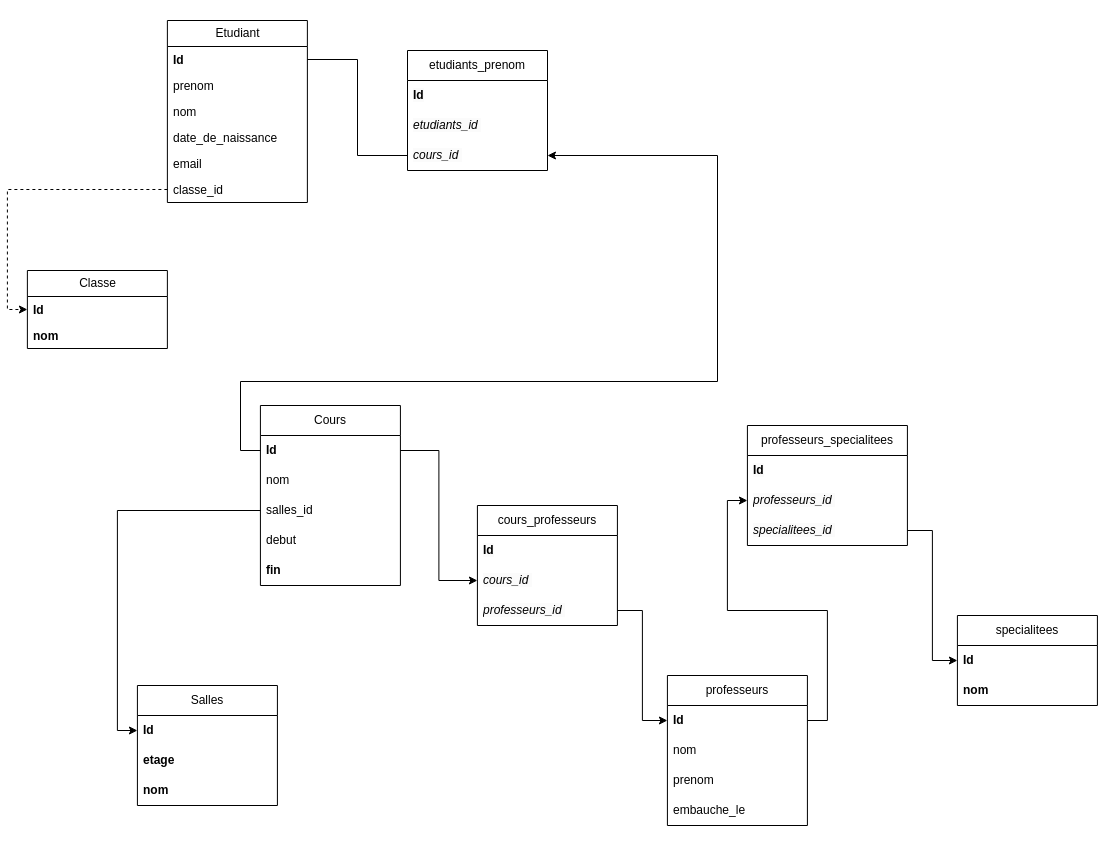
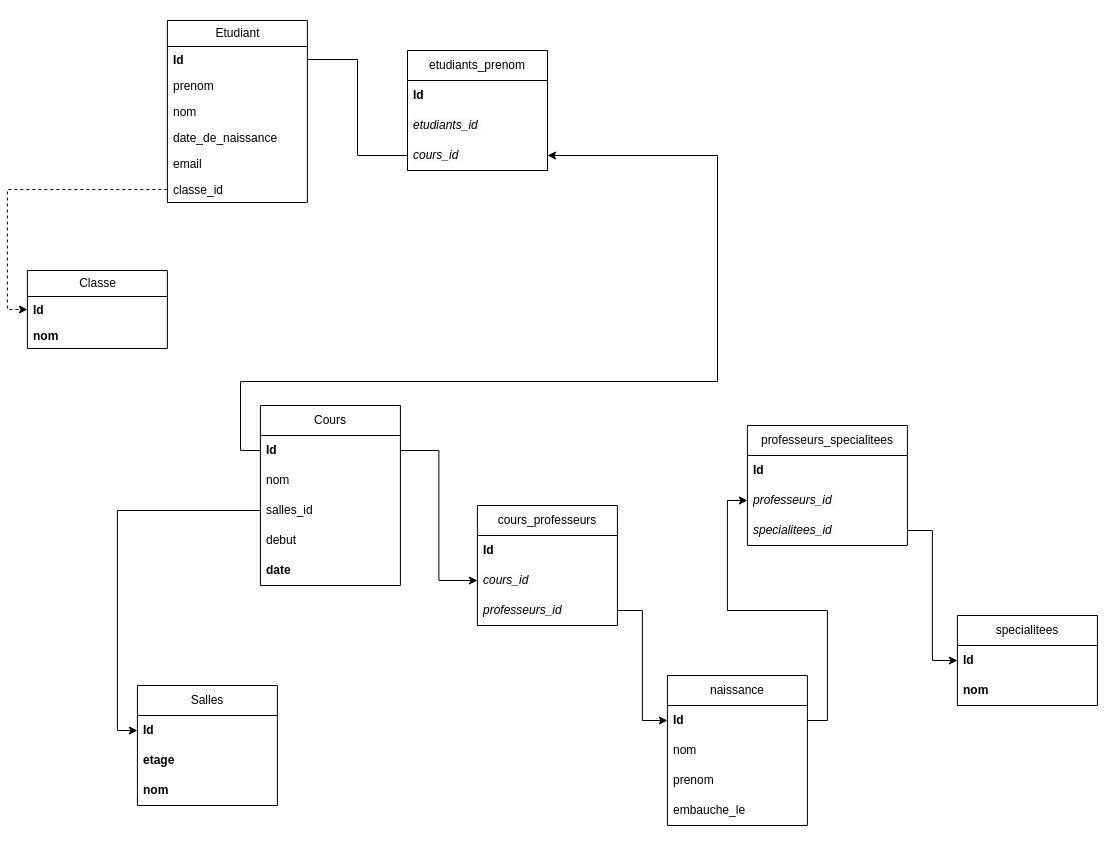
  <mxCell id="0" />
  <mxCell id="1" parent="0" />
  <mxCell id="2" value="Etudiant" style="swimlane;fontStyle=0;childLayout=stackLayout;horizontal=1;startSize=26;fillColor=none;horizontalStack=0;resizeParent=1;resizeParentMax=0;resizeLast=0;collapsible=1;marginBottom=0;html=1;" parent="1" vertex="1"><mxGeometry x="160.89" y="20" width="140" height="182" as="geometry" /></mxCell>
  <mxCell id="3" value="&lt;b&gt;Id&lt;span style=&quot;white-space: pre;&quot;&gt;&#09;&lt;/span&gt;&lt;/b&gt;" style="text;strokeColor=none;fillColor=none;align=left;verticalAlign=top;spacingLeft=4;spacingRight=4;overflow=hidden;rotatable=0;points=[[0,0.5],[1,0.5]];portConstraint=eastwest;whiteSpace=wrap;html=1;" parent="2" vertex="1"><mxGeometry y="26" width="140" height="26" as="geometry" /></mxCell>
  <mxCell id="4" value="prenom" style="text;strokeColor=none;fillColor=none;align=left;verticalAlign=top;spacingLeft=4;spacingRight=4;overflow=hidden;rotatable=0;points=[[0,0.5],[1,0.5]];portConstraint=eastwest;whiteSpace=wrap;html=1;" parent="2" vertex="1"><mxGeometry y="52" width="140" height="26" as="geometry" /></mxCell>
  <mxCell id="5" value="nom" style="text;strokeColor=none;fillColor=none;align=left;verticalAlign=top;spacingLeft=4;spacingRight=4;overflow=hidden;rotatable=0;points=[[0,0.5],[1,0.5]];portConstraint=eastwest;whiteSpace=wrap;html=1;" parent="2" vertex="1"><mxGeometry y="78" width="140" height="26" as="geometry" /></mxCell>
  <mxCell id="6" value="date_de_naissance" style="text;strokeColor=none;fillColor=none;align=left;verticalAlign=top;spacingLeft=4;spacingRight=4;overflow=hidden;rotatable=0;points=[[0,0.5],[1,0.5]];portConstraint=eastwest;whiteSpace=wrap;html=1;" parent="2" vertex="1"><mxGeometry y="104" width="140" height="26" as="geometry" /></mxCell>
  <mxCell id="7" value="email" style="text;strokeColor=none;fillColor=none;align=left;verticalAlign=top;spacingLeft=4;spacingRight=4;overflow=hidden;rotatable=0;points=[[0,0.5],[1,0.5]];portConstraint=eastwest;whiteSpace=wrap;html=1;" parent="2" vertex="1"><mxGeometry y="130" width="140" height="26" as="geometry" /></mxCell>
  <mxCell id="8" value="classe_id" style="text;strokeColor=none;fillColor=none;align=left;verticalAlign=top;spacingLeft=4;spacingRight=4;overflow=hidden;rotatable=0;points=[[0,0.5],[1,0.5]];portConstraint=eastwest;whiteSpace=wrap;html=1;" parent="2" vertex="1"><mxGeometry y="156" width="140" height="26" as="geometry" /></mxCell>
  <mxCell id="9" value="Classe" style="swimlane;fontStyle=0;childLayout=stackLayout;horizontal=1;startSize=26;fillColor=none;horizontalStack=0;resizeParent=1;resizeParentMax=0;resizeLast=0;collapsible=1;marginBottom=0;html=1;" parent="1" vertex="1"><mxGeometry x="20.89" y="270" width="140" height="78" as="geometry" /></mxCell>
  <mxCell id="10" value="&lt;b&gt;Id&lt;span style=&quot;white-space: pre;&quot;&gt;&#09;&lt;/span&gt;&lt;/b&gt;" style="text;strokeColor=none;fillColor=none;align=left;verticalAlign=top;spacingLeft=4;spacingRight=4;overflow=hidden;rotatable=0;points=[[0,0.5],[1,0.5]];portConstraint=eastwest;whiteSpace=wrap;html=1;" parent="9" vertex="1"><mxGeometry y="26" width="140" height="26" as="geometry" /></mxCell>
  <mxCell id="11" value="&lt;b&gt;nom&lt;/b&gt;" style="text;strokeColor=none;fillColor=none;align=left;verticalAlign=top;spacingLeft=4;spacingRight=4;overflow=hidden;rotatable=0;points=[[0,0.5],[1,0.5]];portConstraint=eastwest;whiteSpace=wrap;html=1;" parent="9" vertex="1"><mxGeometry y="52" width="140" height="26" as="geometry" /></mxCell>
  <mxCell id="12" value="etudiants_prenom" style="swimlane;fontStyle=0;childLayout=stackLayout;horizontal=1;startSize=30;horizontalStack=0;resizeParent=1;resizeParentMax=0;resizeLast=0;collapsible=1;marginBottom=0;whiteSpace=wrap;html=1;" parent="1" vertex="1"><mxGeometry x="401" y="50" width="140" height="120" as="geometry" /></mxCell>
  <mxCell id="13" value="&lt;meta charset=&quot;utf-8&quot;&gt;&lt;span style=&quot;color: rgb(0, 0, 0); font-family: Helvetica; font-size: 12px; font-style: normal; font-variant-ligatures: normal; font-variant-caps: normal; font-weight: 700; letter-spacing: normal; orphans: 2; text-align: left; text-indent: 0px; text-transform: none; widows: 2; word-spacing: 0px; -webkit-text-stroke-width: 0px; background-color: rgb(251, 251, 251); text-decoration-thickness: initial; text-decoration-style: initial; text-decoration-color: initial; float: none; display: inline !important;&quot;&gt;Id&lt;/span&gt;" style="text;strokeColor=none;fillColor=none;align=left;verticalAlign=middle;spacingLeft=4;spacingRight=4;overflow=hidden;points=[[0,0.5],[1,0.5]];portConstraint=eastwest;rotatable=0;whiteSpace=wrap;html=1;fontStyle=1" parent="12" vertex="1"><mxGeometry y="30" width="140" height="30" as="geometry" /></mxCell>
  <mxCell id="14" value="&lt;span style=&quot;color: rgb(0, 0, 0); font-family: Helvetica; font-size: 12px; font-variant-ligatures: normal; font-variant-caps: normal; letter-spacing: normal; orphans: 2; text-align: left; text-indent: 0px; text-transform: none; widows: 2; word-spacing: 0px; -webkit-text-stroke-width: 0px; background-color: rgb(251, 251, 251); text-decoration-thickness: initial; text-decoration-style: initial; text-decoration-color: initial; float: none; display: inline !important;&quot;&gt;etudiants_id&amp;nbsp;&lt;/span&gt;" style="text;strokeColor=none;fillColor=none;align=left;verticalAlign=middle;spacingLeft=4;spacingRight=4;overflow=hidden;points=[[0,0.5],[1,0.5]];portConstraint=eastwest;rotatable=0;whiteSpace=wrap;html=1;fontStyle=2" parent="12" vertex="1"><mxGeometry y="60" width="140" height="30" as="geometry" /></mxCell>
  <mxCell id="15" value="&lt;span style=&quot;color: rgb(0, 0, 0); font-family: Helvetica; font-size: 12px; font-variant-ligatures: normal; font-variant-caps: normal; letter-spacing: normal; orphans: 2; text-align: left; text-indent: 0px; text-transform: none; widows: 2; word-spacing: 0px; -webkit-text-stroke-width: 0px; background-color: rgb(251, 251, 251); text-decoration-thickness: initial; text-decoration-style: initial; text-decoration-color: initial; float: none; display: inline !important;&quot;&gt;cours_id&amp;nbsp;&lt;/span&gt;" style="text;strokeColor=none;fillColor=none;align=left;verticalAlign=middle;spacingLeft=4;spacingRight=4;overflow=hidden;points=[[0,0.5],[1,0.5]];portConstraint=eastwest;rotatable=0;whiteSpace=wrap;html=1;fontStyle=2" parent="12" vertex="1"><mxGeometry y="90" width="140" height="30" as="geometry" /></mxCell>
  <mxCell id="16" value="Cours" style="swimlane;fontStyle=0;childLayout=stackLayout;horizontal=1;startSize=30;horizontalStack=0;resizeParent=1;resizeParentMax=0;resizeLast=0;collapsible=1;marginBottom=0;whiteSpace=wrap;html=1;" parent="1" vertex="1"><mxGeometry x="253.91" y="405" width="140" height="180" as="geometry" /></mxCell>
  <mxCell id="17" value="Id" style="text;strokeColor=none;fillColor=none;align=left;verticalAlign=middle;spacingLeft=4;spacingRight=4;overflow=hidden;points=[[0,0.5],[1,0.5]];portConstraint=eastwest;rotatable=0;whiteSpace=wrap;html=1;fontStyle=1" parent="16" vertex="1"><mxGeometry y="30" width="140" height="30" as="geometry" /></mxCell>
  <mxCell id="18" value="nom" style="text;strokeColor=none;fillColor=none;align=left;verticalAlign=middle;spacingLeft=4;spacingRight=4;overflow=hidden;points=[[0,0.5],[1,0.5]];portConstraint=eastwest;rotatable=0;whiteSpace=wrap;html=1;fontStyle=0" parent="16" vertex="1"><mxGeometry y="60" width="140" height="30" as="geometry" /></mxCell>
  <mxCell id="19" value="salles_id" style="text;strokeColor=none;fillColor=none;align=left;verticalAlign=middle;spacingLeft=4;spacingRight=4;overflow=hidden;points=[[0,0.5],[1,0.5]];portConstraint=eastwest;rotatable=0;whiteSpace=wrap;html=1;fontStyle=0" parent="16" vertex="1"><mxGeometry y="90" width="140" height="30" as="geometry" /></mxCell>
  <mxCell id="20" value="debut" style="text;strokeColor=none;fillColor=none;align=left;verticalAlign=middle;spacingLeft=4;spacingRight=4;overflow=hidden;points=[[0,0.5],[1,0.5]];portConstraint=eastwest;rotatable=0;whiteSpace=wrap;html=1;fontStyle=0" parent="16" vertex="1"><mxGeometry y="120" width="140" height="30" as="geometry" /></mxCell>
- <mxCell id="21" value="fin" style="text;strokeColor=none;fillColor=none;align=left;verticalAlign=middle;spacingLeft=4;spacingRight=4;overflow=hidden;points=[[0,0.5],[1,0.5]];portConstraint=eastwest;rotatable=0;whiteSpace=wrap;html=1;fontStyle=1" parent="16" vertex="1"><mxGeometry y="150" width="140" height="30" as="geometry" /></mxCell>
- <mxCell id="22" value="professeurs" style="swimlane;fontStyle=0;childLayout=stackLayout;horizontal=1;startSize=30;horizontalStack=0;resizeParent=1;resizeParentMax=0;resizeLast=0;collapsible=1;marginBottom=0;whiteSpace=wrap;html=1;" parent="1" vertex="1"><mxGeometry x="660.91" y="675" width="140" height="150" as="geometry" /></mxCell>
+ <mxCell id="21" value="date" style="text;strokeColor=none;fillColor=none;align=left;verticalAlign=middle;spacingLeft=4;spacingRight=4;overflow=hidden;points=[[0,0.5],[1,0.5]];portConstraint=eastwest;rotatable=0;whiteSpace=wrap;html=1;fontStyle=1" parent="16" vertex="1"><mxGeometry y="150" width="140" height="30" as="geometry" /></mxCell>
+ <mxCell id="22" value="naissance" style="swimlane;fontStyle=0;childLayout=stackLayout;horizontal=1;startSize=30;horizontalStack=0;resizeParent=1;resizeParentMax=0;resizeLast=0;collapsible=1;marginBottom=0;whiteSpace=wrap;html=1;" parent="1" vertex="1"><mxGeometry x="660.91" y="675" width="140" height="150" as="geometry" /></mxCell>
  <mxCell id="23" value="Id" style="text;strokeColor=none;fillColor=none;align=left;verticalAlign=middle;spacingLeft=4;spacingRight=4;overflow=hidden;points=[[0,0.5],[1,0.5]];portConstraint=eastwest;rotatable=0;whiteSpace=wrap;html=1;fontStyle=1" parent="22" vertex="1"><mxGeometry y="30" width="140" height="30" as="geometry" /></mxCell>
  <mxCell id="24" value="nom" style="text;strokeColor=none;fillColor=none;align=left;verticalAlign=middle;spacingLeft=4;spacingRight=4;overflow=hidden;points=[[0,0.5],[1,0.5]];portConstraint=eastwest;rotatable=0;whiteSpace=wrap;html=1;fontStyle=0" parent="22" vertex="1"><mxGeometry y="60" width="140" height="30" as="geometry" /></mxCell>
  <mxCell id="25" value="prenom" style="text;strokeColor=none;fillColor=none;align=left;verticalAlign=middle;spacingLeft=4;spacingRight=4;overflow=hidden;points=[[0,0.5],[1,0.5]];portConstraint=eastwest;rotatable=0;whiteSpace=wrap;html=1;fontStyle=0" parent="22" vertex="1"><mxGeometry y="90" width="140" height="30" as="geometry" /></mxCell>
  <mxCell id="26" value="embauche_le" style="text;strokeColor=none;fillColor=none;align=left;verticalAlign=middle;spacingLeft=4;spacingRight=4;overflow=hidden;points=[[0,0.5],[1,0.5]];portConstraint=eastwest;rotatable=0;whiteSpace=wrap;html=1;fontStyle=0" parent="22" vertex="1"><mxGeometry y="120" width="140" height="30" as="geometry" /></mxCell>
  <mxCell id="27" value="specialitees" style="swimlane;fontStyle=0;childLayout=stackLayout;horizontal=1;startSize=30;horizontalStack=0;resizeParent=1;resizeParentMax=0;resizeLast=0;collapsible=1;marginBottom=0;whiteSpace=wrap;html=1;" parent="1" vertex="1"><mxGeometry x="950.91" y="615" width="140" height="90" as="geometry" /></mxCell>
  <mxCell id="28" value="Id" style="text;strokeColor=none;fillColor=none;align=left;verticalAlign=middle;spacingLeft=4;spacingRight=4;overflow=hidden;points=[[0,0.5],[1,0.5]];portConstraint=eastwest;rotatable=0;whiteSpace=wrap;html=1;fontStyle=1" parent="27" vertex="1"><mxGeometry y="30" width="140" height="30" as="geometry" /></mxCell>
  <mxCell id="29" value="nom" style="text;strokeColor=none;fillColor=none;align=left;verticalAlign=middle;spacingLeft=4;spacingRight=4;overflow=hidden;points=[[0,0.5],[1,0.5]];portConstraint=eastwest;rotatable=0;whiteSpace=wrap;html=1;fontStyle=1" parent="27" vertex="1"><mxGeometry y="60" width="140" height="30" as="geometry" /></mxCell>
  <mxCell id="30" value="professeurs_specialitees" style="swimlane;fontStyle=0;childLayout=stackLayout;horizontal=1;startSize=30;horizontalStack=0;resizeParent=1;resizeParentMax=0;resizeLast=0;collapsible=1;marginBottom=0;whiteSpace=wrap;html=1;" parent="1" vertex="1"><mxGeometry x="740.91" y="425" width="160" height="120" as="geometry" /></mxCell>
  <mxCell id="31" value="&lt;meta charset=&quot;utf-8&quot;&gt;&lt;span style=&quot;color: rgb(0, 0, 0); font-family: Helvetica; font-size: 12px; font-style: normal; font-variant-ligatures: normal; font-variant-caps: normal; font-weight: 700; letter-spacing: normal; orphans: 2; text-align: left; text-indent: 0px; text-transform: none; widows: 2; word-spacing: 0px; -webkit-text-stroke-width: 0px; background-color: rgb(251, 251, 251); text-decoration-thickness: initial; text-decoration-style: initial; text-decoration-color: initial; float: none; display: inline !important;&quot;&gt;Id&lt;/span&gt;" style="text;strokeColor=none;fillColor=none;align=left;verticalAlign=middle;spacingLeft=4;spacingRight=4;overflow=hidden;points=[[0,0.5],[1,0.5]];portConstraint=eastwest;rotatable=0;whiteSpace=wrap;html=1;fontStyle=1" parent="30" vertex="1"><mxGeometry y="30" width="160" height="30" as="geometry" /></mxCell>
  <mxCell id="32" value="&lt;span style=&quot;color: rgb(0, 0, 0); font-family: Helvetica; font-size: 12px; font-variant-ligatures: normal; font-variant-caps: normal; letter-spacing: normal; orphans: 2; text-align: left; text-indent: 0px; text-transform: none; widows: 2; word-spacing: 0px; -webkit-text-stroke-width: 0px; background-color: rgb(251, 251, 251); text-decoration-thickness: initial; text-decoration-style: initial; text-decoration-color: initial; float: none; display: inline !important;&quot;&gt;professeurs_id&amp;nbsp;&lt;/span&gt;" style="text;strokeColor=none;fillColor=none;align=left;verticalAlign=middle;spacingLeft=4;spacingRight=4;overflow=hidden;points=[[0,0.5],[1,0.5]];portConstraint=eastwest;rotatable=0;whiteSpace=wrap;html=1;fontStyle=2" parent="30" vertex="1"><mxGeometry y="60" width="160" height="30" as="geometry" /></mxCell>
  <mxCell id="33" value="&lt;span style=&quot;color: rgb(0, 0, 0); font-family: Helvetica; font-size: 12px; font-variant-ligatures: normal; font-variant-caps: normal; letter-spacing: normal; orphans: 2; text-align: left; text-indent: 0px; text-transform: none; widows: 2; word-spacing: 0px; -webkit-text-stroke-width: 0px; background-color: rgb(251, 251, 251); text-decoration-thickness: initial; text-decoration-style: initial; text-decoration-color: initial; float: none; display: inline !important;&quot;&gt;specialitees_id&amp;nbsp;&lt;/span&gt;" style="text;strokeColor=none;fillColor=none;align=left;verticalAlign=middle;spacingLeft=4;spacingRight=4;overflow=hidden;points=[[0,0.5],[1,0.5]];portConstraint=eastwest;rotatable=0;whiteSpace=wrap;html=1;fontStyle=2" parent="30" vertex="1"><mxGeometry y="90" width="160" height="30" as="geometry" /></mxCell>
  <mxCell id="34" value="cours_professeurs" style="swimlane;fontStyle=0;childLayout=stackLayout;horizontal=1;startSize=30;horizontalStack=0;resizeParent=1;resizeParentMax=0;resizeLast=0;collapsible=1;marginBottom=0;whiteSpace=wrap;html=1;" parent="1" vertex="1"><mxGeometry x="470.91" y="505" width="140" height="120" as="geometry" /></mxCell>
  <mxCell id="35" value="&lt;meta charset=&quot;utf-8&quot;&gt;&lt;span style=&quot;color: rgb(0, 0, 0); font-family: Helvetica; font-size: 12px; font-style: normal; font-variant-ligatures: normal; font-variant-caps: normal; font-weight: 700; letter-spacing: normal; orphans: 2; text-align: left; text-indent: 0px; text-transform: none; widows: 2; word-spacing: 0px; -webkit-text-stroke-width: 0px; background-color: rgb(251, 251, 251); text-decoration-thickness: initial; text-decoration-style: initial; text-decoration-color: initial; float: none; display: inline !important;&quot;&gt;Id&lt;/span&gt;" style="text;strokeColor=none;fillColor=none;align=left;verticalAlign=middle;spacingLeft=4;spacingRight=4;overflow=hidden;points=[[0,0.5],[1,0.5]];portConstraint=eastwest;rotatable=0;whiteSpace=wrap;html=1;fontStyle=1" parent="34" vertex="1"><mxGeometry y="30" width="140" height="30" as="geometry" /></mxCell>
  <mxCell id="36" value="&lt;span style=&quot;color: rgb(0, 0, 0); font-family: Helvetica; font-size: 12px; font-variant-ligatures: normal; font-variant-caps: normal; letter-spacing: normal; orphans: 2; text-align: left; text-indent: 0px; text-transform: none; widows: 2; word-spacing: 0px; -webkit-text-stroke-width: 0px; background-color: rgb(251, 251, 251); text-decoration-thickness: initial; text-decoration-style: initial; text-decoration-color: initial; float: none; display: inline !important;&quot;&gt;cours_id&amp;nbsp;&lt;/span&gt;" style="text;strokeColor=none;fillColor=none;align=left;verticalAlign=middle;spacingLeft=4;spacingRight=4;overflow=hidden;points=[[0,0.5],[1,0.5]];portConstraint=eastwest;rotatable=0;whiteSpace=wrap;html=1;fontStyle=2" parent="34" vertex="1"><mxGeometry y="60" width="140" height="30" as="geometry" /></mxCell>
  <mxCell id="37" value="&lt;span style=&quot;color: rgb(0, 0, 0); font-family: Helvetica; font-size: 12px; font-variant-ligatures: normal; font-variant-caps: normal; letter-spacing: normal; orphans: 2; text-align: left; text-indent: 0px; text-transform: none; widows: 2; word-spacing: 0px; -webkit-text-stroke-width: 0px; background-color: rgb(251, 251, 251); text-decoration-thickness: initial; text-decoration-style: initial; text-decoration-color: initial; float: none; display: inline !important;&quot;&gt;professeurs_id&amp;nbsp;&lt;/span&gt;" style="text;strokeColor=none;fillColor=none;align=left;verticalAlign=middle;spacingLeft=4;spacingRight=4;overflow=hidden;points=[[0,0.5],[1,0.5]];portConstraint=eastwest;rotatable=0;whiteSpace=wrap;html=1;fontStyle=2" parent="34" vertex="1"><mxGeometry y="90" width="140" height="30" as="geometry" /></mxCell>
  <mxCell id="38" style="edgeStyle=orthogonalEdgeStyle;rounded=0;orthogonalLoop=1;jettySize=auto;html=1;" parent="1" source="17" target="36" edge="1"><mxGeometry relative="1" as="geometry" /></mxCell>
  <mxCell id="39" style="edgeStyle=orthogonalEdgeStyle;rounded=0;orthogonalLoop=1;jettySize=auto;html=1;entryX=0;entryY=0.5;entryDx=0;entryDy=0;" parent="1" source="37" target="23" edge="1"><mxGeometry relative="1" as="geometry" /></mxCell>
  <mxCell id="40" style="edgeStyle=orthogonalEdgeStyle;rounded=0;orthogonalLoop=1;jettySize=auto;html=1;entryX=0;entryY=0.5;entryDx=0;entryDy=0;" parent="1" source="23" target="32" edge="1"><mxGeometry relative="1" as="geometry" /></mxCell>
  <mxCell id="41" style="edgeStyle=orthogonalEdgeStyle;rounded=0;orthogonalLoop=1;jettySize=auto;html=1;entryX=0;entryY=0.5;entryDx=0;entryDy=0;dashed=1;" parent="1" source="8" target="10" edge="1"><mxGeometry relative="1" as="geometry" /></mxCell>
  <mxCell id="42" style="edgeStyle=orthogonalEdgeStyle;rounded=0;orthogonalLoop=1;jettySize=auto;html=1;entryX=0;entryY=0.5;entryDx=0;entryDy=0;" parent="1" source="33" target="28" edge="1"><mxGeometry relative="1" as="geometry" /></mxCell>
  <mxCell id="43" value="Salles" style="swimlane;fontStyle=0;childLayout=stackLayout;horizontal=1;startSize=30;horizontalStack=0;resizeParent=1;resizeParentMax=0;resizeLast=0;collapsible=1;marginBottom=0;whiteSpace=wrap;html=1;" parent="1" vertex="1"><mxGeometry x="130.91" y="685" width="140" height="120" as="geometry" /></mxCell>
  <mxCell id="44" value="Id" style="text;strokeColor=none;fillColor=none;align=left;verticalAlign=middle;spacingLeft=4;spacingRight=4;overflow=hidden;points=[[0,0.5],[1,0.5]];portConstraint=eastwest;rotatable=0;whiteSpace=wrap;html=1;fontStyle=1" parent="43" vertex="1"><mxGeometry y="30" width="140" height="30" as="geometry" /></mxCell>
  <mxCell id="45" value="etage" style="text;strokeColor=none;fillColor=none;align=left;verticalAlign=middle;spacingLeft=4;spacingRight=4;overflow=hidden;points=[[0,0.5],[1,0.5]];portConstraint=eastwest;rotatable=0;whiteSpace=wrap;html=1;fontStyle=1" parent="43" vertex="1"><mxGeometry y="60" width="140" height="30" as="geometry" /></mxCell>
  <mxCell id="46" value="nom" style="text;strokeColor=none;fillColor=none;align=left;verticalAlign=middle;spacingLeft=4;spacingRight=4;overflow=hidden;points=[[0,0.5],[1,0.5]];portConstraint=eastwest;rotatable=0;whiteSpace=wrap;html=1;fontStyle=1" parent="43" vertex="1"><mxGeometry y="90" width="140" height="30" as="geometry" /></mxCell>
  <mxCell id="47" style="edgeStyle=orthogonalEdgeStyle;rounded=0;orthogonalLoop=1;jettySize=auto;html=1;entryX=0;entryY=0.5;entryDx=0;entryDy=0;" parent="1" source="19" target="44" edge="1"><mxGeometry relative="1" as="geometry" /></mxCell>
  <mxCell id="48" style="edgeStyle=orthogonalEdgeStyle;rounded=0;orthogonalLoop=1;jettySize=auto;html=1;exitX=1;exitY=0.5;exitDx=0;exitDy=0;entryX=0;entryY=0.5;entryDx=0;entryDy=0;endArrow=none;endFill=0;" parent="1" source="3" target="15" edge="1"><mxGeometry relative="1" as="geometry" /></mxCell>
  <mxCell id="49" style="edgeStyle=orthogonalEdgeStyle;rounded=0;orthogonalLoop=1;jettySize=auto;html=1;exitX=0;exitY=0.5;exitDx=0;exitDy=0;entryX=1;entryY=0.5;entryDx=0;entryDy=0;" parent="1" source="17" target="15" edge="1"><mxGeometry relative="1" as="geometry"><mxPoint x="500.91" y="300" as="targetPoint" /><Array as="points"><mxPoint x="234" y="450" /><mxPoint x="234" y="381" /><mxPoint x="711" y="381" /><mxPoint x="711" y="155" /></Array></mxGeometry></mxCell>
